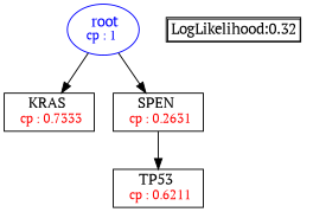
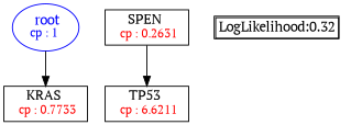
  digraph {
    fontname="PT Serif"
    fontsize=10
    node [fontname="PT Serif" shape=box]
    edge [fontname="PT Serif"]
    n1 [color=Blue label=<<font color='Blue'> root</font><br/><font color='Blue' POINT-SIZE='12'>cp : 1 </font>> shape=oval]
-   n2 [label=<KRAS <br/> <font color='Red' POINT-SIZE='12'> cp : 0.7333 </font>>]
+   n2 [label=<KRAS <br/> <font color='Red' POINT-SIZE='12'> cp : 0.7733 </font>>]
    n3 [label=<SPEN <br/> <font color='Red' POINT-SIZE='12'> cp : 0.2631 </font>>]
-   n4 [label=<TP53 <br/> <font color='Red' POINT-SIZE='12'> cp : 0.6211 </font>>]
+   n4 [label=<TP53 <br/> <font color='Red' POINT-SIZE='12'> cp : 6.6211 </font>>]
    n5 [label=<<TABLE BORDER="1" CELLBORDER="1" CELLSPACING="0" >     <TR><TD ALIGN="LEFT">LogLikelihood:0.32</TD></TR>     </TABLE>> shape=plaintext]
    n1 -> n2
-   n1 -> n3
    n3 -> n4
  }
